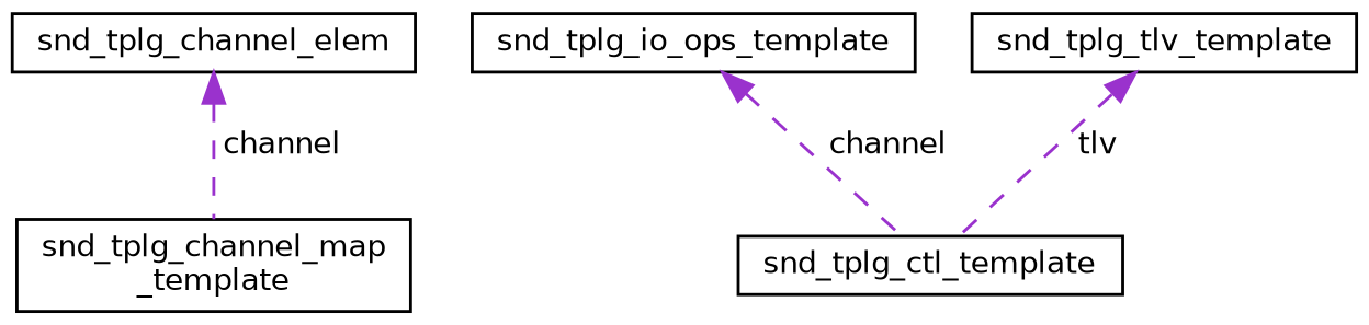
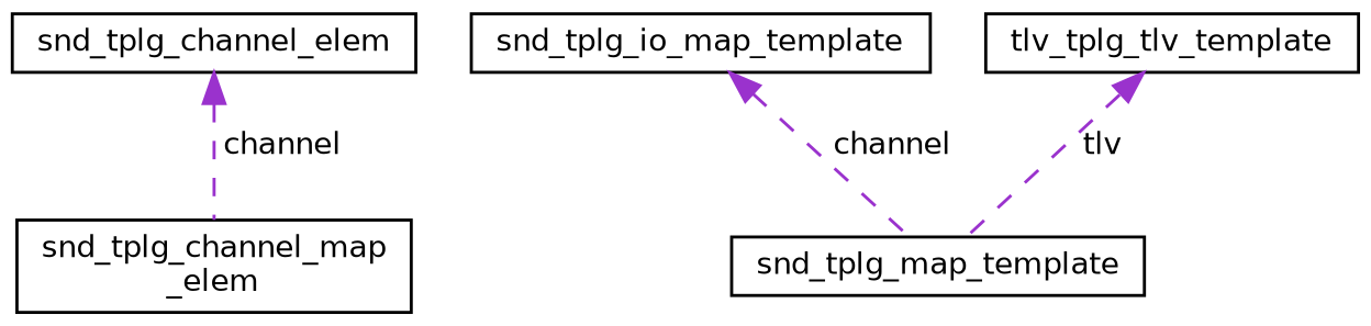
  digraph {
    node [color=black fillcolor=white fontname=Helvetica fontsize=10 shape=record style=filled]
    edge [color=darkorchid3 dir=back fontname=Helvetica fontsize=10 labelfontname=Helvetica labelfontsize=10 style=dashed]
-   n1 [height=0.2 label="snd_tplg_channel_map\l_template" width=0.4]
+   n1 [height=0.2 label="snd_tplg_channel_map\l_elem" width=0.4]
    n2 [height=0.2 label=snd_tplg_channel_elem width=0.4]
-   n3 [height=0.2 label=snd_tplg_ctl_template width=0.4]
-   n4 [height=0.2 label=snd_tplg_io_ops_template width=0.4]
-   n5 [height=0.2 label=snd_tplg_tlv_template width=0.4]
+   n3 [height=0.2 label=snd_tplg_map_template width=0.4]
+   n4 [height=0.2 label=snd_tplg_io_map_template width=0.4]
+   n5 [height=0.2 label=tlv_tplg_tlv_template width=0.4]
    n2 -> n1 [label=" channel"]
    n4 -> n3 [label=" channel"]
    n5 -> n3 [label=" tlv"]
  }
